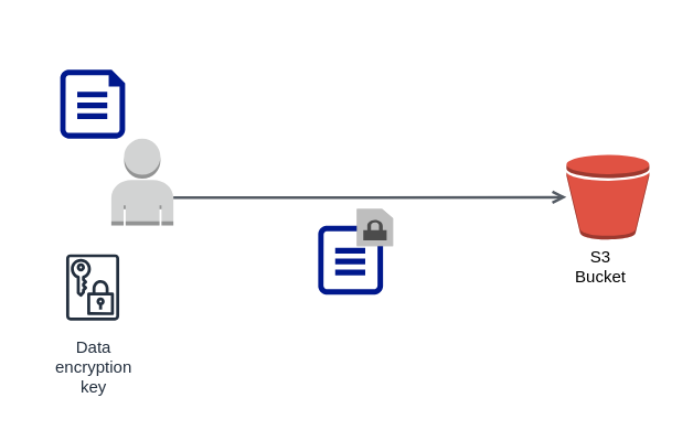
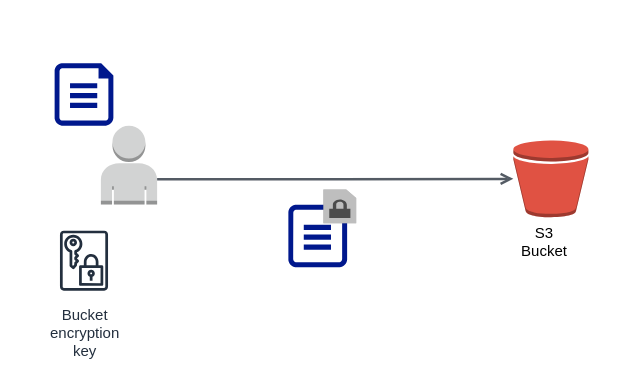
  <mxCell id="0" />
  <mxCell id="1" parent="0" />
  <mxCell id="2" value="" style="rounded=0;whiteSpace=wrap;html=1;strokeColor=#FFFFFF;" parent="1" vertex="1"><mxGeometry x="20" y="20" width="460" height="270" as="geometry" /></mxCell>
  <mxCell id="3" value="" style="outlineConnect=0;dashed=0;verticalLabelPosition=bottom;verticalAlign=top;align=center;html=1;shape=mxgraph.aws3.bucket;fillColor=#E05243;gradientColor=none;" parent="1" vertex="1"><mxGeometry x="410" y="111.75" width="60" height="61.5" as="geometry" /></mxCell>
  <mxCell id="4" value="" style="outlineConnect=0;dashed=0;verticalLabelPosition=bottom;verticalAlign=top;align=center;html=1;shape=mxgraph.aws3.user;fillColor=#D2D3D3;gradientColor=none;" parent="1" vertex="1"><mxGeometry x="80" y="100" width="45" height="63" as="geometry" /></mxCell>
  <mxCell id="5" value="" style="edgeStyle=orthogonalEdgeStyle;html=1;endArrow=open;elbow=vertical;startArrow=none;endFill=0;strokeColor=#545B64;rounded=0;exitX=1;exitY=0.68;exitDx=0;exitDy=0;exitPerimeter=0;strokeWidth=2;" parent="1" source="4" target="3" edge="1"><mxGeometry width="100" relative="1" as="geometry"><mxPoint x="430" y="260.25" as="sourcePoint" /><mxPoint x="240" y="142.5" as="targetPoint" /></mxGeometry></mxCell>
  <mxCell id="6" value="S3 Bucket" style="text;html=1;strokeColor=none;fillColor=none;align=center;verticalAlign=middle;whiteSpace=wrap;rounded=0;" parent="1" vertex="1"><mxGeometry x="415" y="183.25" width="40" height="20" as="geometry" /></mxCell>
  <mxCell id="7" value="" style="aspect=fixed;pointerEvents=1;shadow=0;dashed=0;html=1;strokeColor=none;labelPosition=center;verticalLabelPosition=bottom;verticalAlign=top;align=center;fillColor=#00188D;shape=mxgraph.azure.file" parent="1" vertex="1"><mxGeometry x="43" y="50" width="47" height="50" as="geometry" /></mxCell>
  <mxCell id="8" value="" style="aspect=fixed;pointerEvents=1;shadow=0;dashed=0;html=1;strokeColor=none;labelPosition=center;verticalLabelPosition=bottom;verticalAlign=top;align=center;fillColor=#00188D;shape=mxgraph.azure.file" parent="1" vertex="1"><mxGeometry x="230" y="163.25" width="47" height="50" as="geometry" /></mxCell>
  <mxCell id="9" value="" style="outlineConnect=0;dashed=0;verticalLabelPosition=bottom;verticalAlign=top;align=center;html=1;shape=mxgraph.aws3.encrypted_data;fillColor=#7D7C7C;gradientColor=none;strokeColor=#FFFFFF;" parent="1" vertex="1"><mxGeometry x="258" y="151" width="26.25" height="27" as="geometry" /></mxCell>
- <mxCell id="10" value="Data&#10;encryption&#10;key" style="outlineConnect=0;fontColor=#232F3E;gradientColor=none;strokeColor=#232F3E;fillColor=#ffffff;dashed=0;verticalLabelPosition=bottom;verticalAlign=top;align=center;html=1;fontSize=12;fontStyle=0;aspect=fixed;shape=mxgraph.aws4.resourceIcon;resIcon=mxgraph.aws4.data_encryption_key;" vertex="1" parent="1"><mxGeometry x="36.5" y="178" width="60" height="60" as="geometry" /></mxCell>
+ <mxCell id="10" value="Bucket&#10;encryption&#10;key" style="outlineConnect=0;fontColor=#232F3E;gradientColor=none;strokeColor=#232F3E;fillColor=#ffffff;dashed=0;verticalLabelPosition=bottom;verticalAlign=top;align=center;html=1;fontSize=12;fontStyle=0;aspect=fixed;shape=mxgraph.aws4.resourceIcon;resIcon=mxgraph.aws4.data_encryption_key;" vertex="1" parent="1"><mxGeometry x="36.5" y="178" width="60" height="60" as="geometry" /></mxCell>
